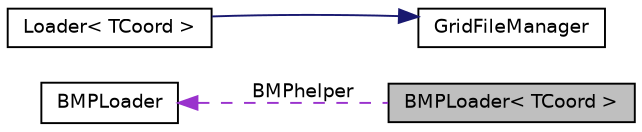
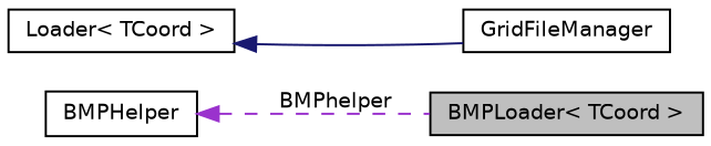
  digraph {
    rankdir=LR
    node [color=black fillcolor=white fontname=Helvetica fontsize=10 shape=record style=filled]
    edge [dir=back fontname=Helvetica fontsize=10 labelfontname=Helvetica labelfontsize=10]
    n1 [fillcolor=grey75 fontcolor=black height=0.2 label="BMPLoader\< TCoord \>" width=0.4]
    n2 [height=0.2 label="Loader\< TCoord \>" width=0.4]
    n3 [height=0.2 label=GridFileManager width=0.4]
-   n4 [height=0.2 label=BMPLoader width=0.4]
-   n3 -> n2 [color=midnightblue style=solid]
+   n4 [height=0.2 label=BMPHelper width=0.4]
+   n2 -> n3 [color=midnightblue style=solid]
    n4 -> n1 [color=darkorchid3 label=" BMPhelper" style=dashed]
  }
